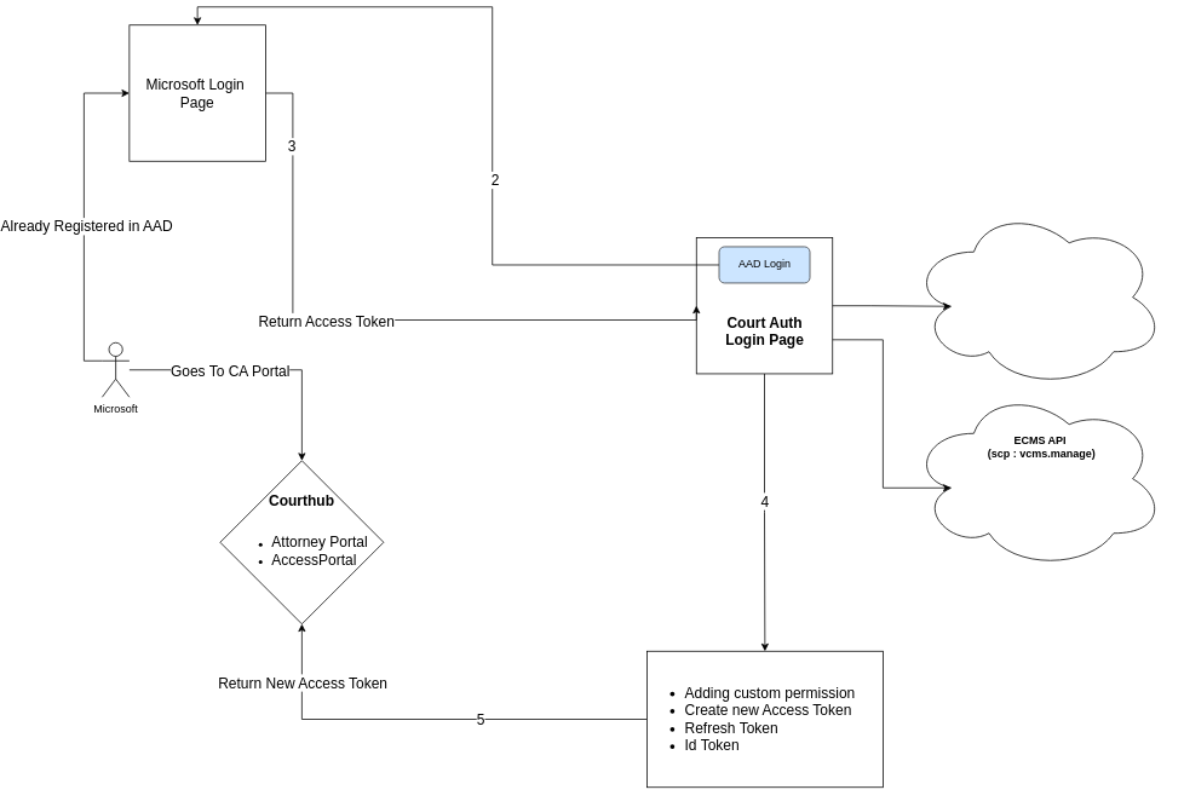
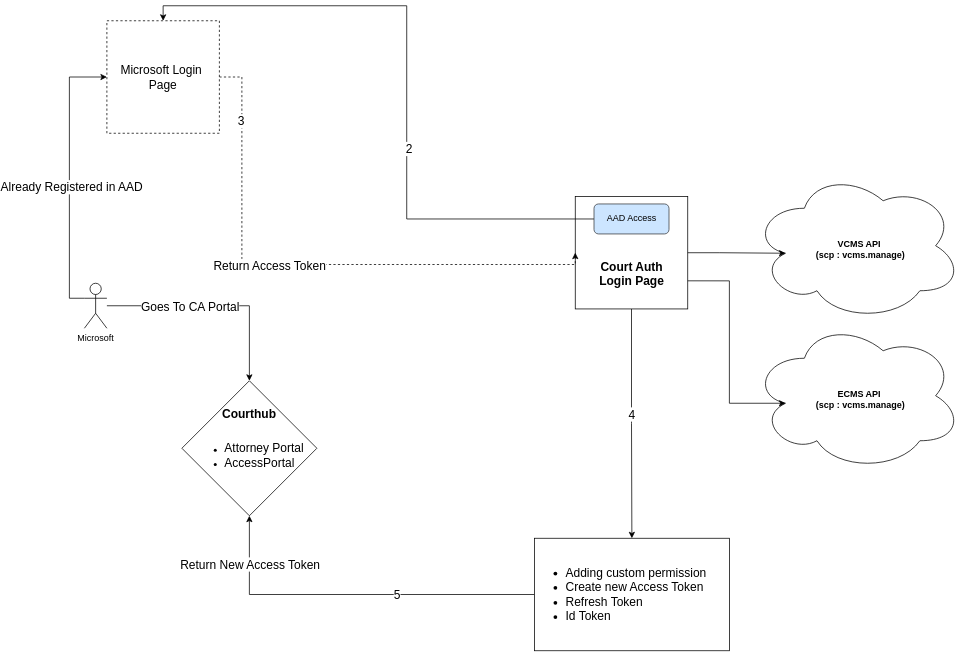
  <mxCell id="0" />
  <mxCell id="1" parent="0" />
  <mxCell id="2" value="&lt;font style=&quot;font-size: 16px;&quot;&gt;&lt;b&gt;Courthub&lt;/b&gt;&lt;/font&gt;&lt;div&gt;&lt;br&gt;&lt;/div&gt;&lt;div&gt;&lt;ul&gt;&lt;li style=&quot;text-align: left;&quot;&gt;&lt;span style=&quot;font-size: 16px;&quot;&gt;Attorney Portal&lt;/span&gt;&lt;/li&gt;&lt;li style=&quot;text-align: left;&quot;&gt;&lt;font style=&quot;font-size: 16px;&quot;&gt;AccessPortal&lt;/font&gt;&lt;/li&gt;&lt;/ul&gt;&lt;/div&gt;&lt;div&gt;&lt;br&gt;&lt;/div&gt;" style="rhombus;whiteSpace=wrap;html=1;aspect=fixed;" parent="1" vertex="1"><mxGeometry x="150" y="500" width="180" height="180" as="geometry" /></mxCell>
  <mxCell id="3" value="" style="edgeStyle=orthogonalEdgeStyle;rounded=0;orthogonalLoop=1;jettySize=auto;html=1;" parent="1" source="5" target="16" edge="1"><mxGeometry relative="1" as="geometry" /></mxCell>
  <mxCell id="4" value="&lt;span style=&quot;font-size: 16px;&quot;&gt;4&lt;/span&gt;" style="edgeLabel;html=1;align=center;verticalAlign=middle;resizable=0;points=[];" parent="3" vertex="1" connectable="0"><mxGeometry x="-0.086" relative="1" as="geometry"><mxPoint as="offset" /></mxGeometry></mxCell>
  <mxCell id="5" value="&lt;div&gt;&lt;font style=&quot;font-size: 16px;&quot;&gt;&lt;b&gt;&lt;br&gt;&lt;/b&gt;&lt;/font&gt;&lt;/div&gt;&lt;font style=&quot;font-size: 16px;&quot;&gt;&lt;b&gt;&lt;div&gt;&lt;font style=&quot;font-size: 16px;&quot;&gt;&lt;br&gt;&lt;/font&gt;&lt;/div&gt;&lt;div&gt;&lt;font style=&quot;font-size: 16px;&quot;&gt;&lt;br&gt;&lt;/font&gt;&lt;/div&gt;Court Auth&lt;/b&gt;&lt;/font&gt;&lt;div style=&quot;font-size: 16px;&quot;&gt;&lt;font style=&quot;font-size: 16px;&quot;&gt;&lt;b&gt;Login Page&lt;/b&gt;&lt;/font&gt;&lt;/div&gt;" style="whiteSpace=wrap;html=1;aspect=fixed;" parent="1" vertex="1"><mxGeometry x="674.5" y="254.25" width="150" height="150" as="geometry" /></mxCell>
  <mxCell id="6" style="edgeStyle=orthogonalEdgeStyle;rounded=0;orthogonalLoop=1;jettySize=auto;html=1;entryX=0.5;entryY=0;entryDx=0;entryDy=0;" parent="1" source="8" target="12" edge="1"><mxGeometry relative="1" as="geometry" /></mxCell>
  <mxCell id="7" value="&lt;span style=&quot;font-size: 16px;&quot;&gt;2&lt;/span&gt;" style="edgeLabel;html=1;align=center;verticalAlign=middle;resizable=0;points=[];" parent="6" vertex="1" connectable="0"><mxGeometry x="-0.216" y="-3" relative="1" as="geometry"><mxPoint as="offset" /></mxGeometry></mxCell>
- <mxCell id="8" value="AAD Login" style="rounded=1;whiteSpace=wrap;html=1;fillColor=#cce5ff;strokeColor=#36393d;" parent="1" vertex="1"><mxGeometry x="699.5" y="264.25" width="100" height="40" as="geometry" /></mxCell>
- <mxCell id="9" style="edgeStyle=orthogonalEdgeStyle;rounded=0;orthogonalLoop=1;jettySize=auto;html=1;entryX=0;entryY=0.5;entryDx=0;entryDy=0;" parent="1" source="12" target="5" edge="1"><mxGeometry relative="1" as="geometry"><mxPoint x="480" y="345" as="targetPoint" /><Array as="points"><mxPoint x="230" y="95" /><mxPoint x="230" y="345" /><mxPoint x="674" y="345" /></Array></mxGeometry></mxCell>
+ <mxCell id="8" value="AAD Access" style="rounded=1;whiteSpace=wrap;html=1;fillColor=#cce5ff;strokeColor=#36393d;" parent="1" vertex="1"><mxGeometry x="699.5" y="264.25" width="100" height="40" as="geometry" /></mxCell>
+ <mxCell id="9" style="edgeStyle=orthogonalEdgeStyle;rounded=0;orthogonalLoop=1;jettySize=auto;html=1;entryX=0;entryY=0.5;entryDx=0;entryDy=0;dashed=1;" parent="1" source="12" target="5" edge="1"><mxGeometry relative="1" as="geometry"><mxPoint x="480" y="345" as="targetPoint" /><Array as="points"><mxPoint x="230" y="95" /><mxPoint x="230" y="345" /><mxPoint x="674" y="345" /></Array></mxGeometry></mxCell>
  <mxCell id="10" value="&lt;font style=&quot;font-size: 16px;&quot;&gt;Return Access Token&lt;/font&gt;" style="edgeLabel;html=1;align=center;verticalAlign=middle;resizable=0;points=[];" parent="9" vertex="1" connectable="0"><mxGeometry x="-0.145" relative="1" as="geometry"><mxPoint y="1" as="offset" /></mxGeometry></mxCell>
  <mxCell id="11" value="&lt;span style=&quot;font-size: 16px;&quot;&gt;3&lt;/span&gt;" style="edgeLabel;html=1;align=center;verticalAlign=middle;resizable=0;points=[];" parent="9" vertex="1" connectable="0"><mxGeometry x="-0.762" y="-2" relative="1" as="geometry"><mxPoint as="offset" /></mxGeometry></mxCell>
- <mxCell id="12" value="&lt;font style=&quot;font-size: 16px;&quot;&gt;Microsoft Login&amp;nbsp;&lt;/font&gt;&lt;div style=&quot;font-size: 16px;&quot;&gt;&lt;font style=&quot;font-size: 16px;&quot;&gt;Page&lt;/font&gt;&lt;/div&gt;" style="whiteSpace=wrap;html=1;aspect=fixed;" parent="1" vertex="1"><mxGeometry x="50" y="20" width="150" height="150" as="geometry" /></mxCell>
+ <mxCell id="12" value="&lt;font style=&quot;font-size: 16px;&quot;&gt;Microsoft Login&amp;nbsp;&lt;/font&gt;&lt;div style=&quot;font-size: 16px;&quot;&gt;&lt;font style=&quot;font-size: 16px;&quot;&gt;Page&lt;/font&gt;&lt;/div&gt;" style="whiteSpace=wrap;html=1;aspect=fixed;dashed=1;" parent="1" vertex="1"><mxGeometry x="50" y="20" width="150" height="150" as="geometry" /></mxCell>
  <mxCell id="13" style="edgeStyle=orthogonalEdgeStyle;rounded=0;orthogonalLoop=1;jettySize=auto;html=1;entryX=0.5;entryY=1;entryDx=0;entryDy=0;" parent="1" source="16" target="2" edge="1"><mxGeometry relative="1" as="geometry" /></mxCell>
  <mxCell id="14" value="&lt;span style=&quot;font-size: 16px;&quot;&gt;Return New Access Token&lt;/span&gt;" style="edgeLabel;html=1;align=center;verticalAlign=middle;resizable=0;points=[];" parent="13" vertex="1" connectable="0"><mxGeometry x="0.738" relative="1" as="geometry"><mxPoint as="offset" /></mxGeometry></mxCell>
  <mxCell id="15" value="&lt;span style=&quot;font-size: 16px;&quot;&gt;5&lt;/span&gt;" style="edgeLabel;html=1;align=center;verticalAlign=middle;resizable=0;points=[];" parent="13" vertex="1" connectable="0"><mxGeometry x="-0.241" relative="1" as="geometry"><mxPoint as="offset" /></mxGeometry></mxCell>
  <mxCell id="16" value="&lt;ul style=&quot;font-size: 16px;&quot;&gt;&lt;li&gt;Adding custom permission&lt;/li&gt;&lt;li&gt;Create new Access Token&lt;/li&gt;&lt;li&gt;Refresh Token&lt;/li&gt;&lt;li&gt;Id Token&lt;/li&gt;&lt;/ul&gt;" style="whiteSpace=wrap;html=1;align=left;" parent="1" vertex="1"><mxGeometry x="620" y="710" width="260" height="150" as="geometry" /></mxCell>
  <mxCell id="17" style="edgeStyle=orthogonalEdgeStyle;rounded=0;orthogonalLoop=1;jettySize=auto;html=1;" parent="1" source="21" target="2" edge="1"><mxGeometry relative="1" as="geometry" /></mxCell>
  <mxCell id="18" value="&lt;span style=&quot;font-size: 16px;&quot;&gt;Goes To CA Portal&lt;/span&gt;" style="edgeLabel;html=1;align=center;verticalAlign=middle;resizable=0;points=[];" parent="17" vertex="1" connectable="0"><mxGeometry x="-0.244" y="-1" relative="1" as="geometry"><mxPoint as="offset" /></mxGeometry></mxCell>
  <mxCell id="19" style="edgeStyle=orthogonalEdgeStyle;rounded=0;orthogonalLoop=1;jettySize=auto;html=1;exitX=0;exitY=0.333;exitDx=0;exitDy=0;exitPerimeter=0;entryX=0;entryY=0.5;entryDx=0;entryDy=0;" parent="1" source="21" target="12" edge="1"><mxGeometry relative="1" as="geometry" /></mxCell>
  <mxCell id="20" value="&lt;span style=&quot;font-size: 16px;&quot;&gt;Already Registered in AAD&lt;/span&gt;" style="edgeLabel;html=1;align=center;verticalAlign=middle;resizable=0;points=[];" parent="19" vertex="1" connectable="0"><mxGeometry x="-0.074" y="-2" relative="1" as="geometry"><mxPoint as="offset" /></mxGeometry></mxCell>
  <mxCell id="21" value="Microsoft" style="shape=umlActor;verticalLabelPosition=bottom;verticalAlign=top;html=1;outlineConnect=0;" parent="1" vertex="1"><mxGeometry x="20" y="370" width="30" height="60" as="geometry" /></mxCell>
  <mxCell id="22" value="" style="ellipse;shape=cloud;whiteSpace=wrap;html=1;align=center;" vertex="1" parent="1"><mxGeometry x="910" y="220" width="280" height="200" as="geometry" /></mxCell>
+ <mxCell id="23" value="&lt;b&gt;VCMS API&amp;nbsp;&lt;/b&gt;&lt;div&gt;&lt;b&gt;(scp : vcms.manage)&lt;/b&gt;&lt;/div&gt;" style="text;html=1;align=center;verticalAlign=middle;whiteSpace=wrap;rounded=0;" vertex="1" parent="1"><mxGeometry x="980" y="280" width="150" height="90" as="geometry" /></mxCell>
  <mxCell id="24" style="edgeStyle=orthogonalEdgeStyle;rounded=0;orthogonalLoop=1;jettySize=auto;html=1;entryX=0.16;entryY=0.55;entryDx=0;entryDy=0;entryPerimeter=0;" edge="1" parent="1" source="5" target="22"><mxGeometry relative="1" as="geometry" /></mxCell>
  <mxCell id="25" value="" style="ellipse;shape=cloud;whiteSpace=wrap;html=1;align=center;" vertex="1" parent="1"><mxGeometry x="910" y="420" width="280" height="200" as="geometry" /></mxCell>
- <mxCell id="26" value="&lt;b&gt;ECMS API&amp;nbsp;&lt;/b&gt;&lt;div&gt;&lt;b&gt;(scp : vcms.manage)&lt;/b&gt;&lt;/div&gt;" style="text;html=1;align=center;verticalAlign=middle;whiteSpace=wrap;rounded=0;" vertex="1" parent="1"><mxGeometry x="980" y="440" width="150" height="90" as="geometry" /></mxCell>
+ <mxCell id="26" value="&lt;b&gt;ECMS API&amp;nbsp;&lt;/b&gt;&lt;div&gt;&lt;b&gt;(scp : vcms.manage)&lt;/b&gt;&lt;/div&gt;" style="text;html=1;align=center;verticalAlign=middle;whiteSpace=wrap;rounded=0;" vertex="1" parent="1"><mxGeometry x="980" y="480" width="150" height="90" as="geometry" /></mxCell>
  <mxCell id="27" style="edgeStyle=orthogonalEdgeStyle;rounded=0;orthogonalLoop=1;jettySize=auto;html=1;entryX=0.16;entryY=0.55;entryDx=0;entryDy=0;entryPerimeter=0;exitX=1;exitY=0.75;exitDx=0;exitDy=0;" edge="1" parent="1" target="25" source="5"><mxGeometry relative="1" as="geometry"><mxPoint x="825" y="529" as="sourcePoint" /><Array as="points"><mxPoint x="880" y="367" /><mxPoint x="880" y="530" /></Array></mxGeometry></mxCell>
